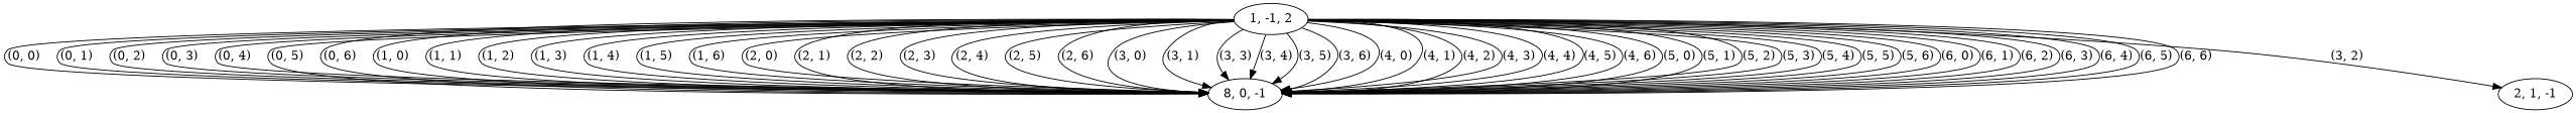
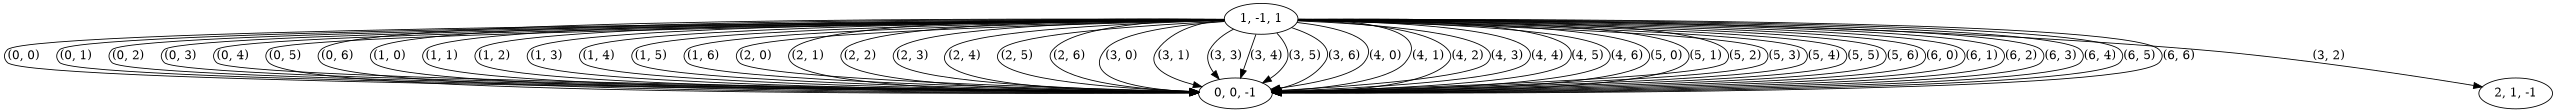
  digraph {
-   "1, -1, 1" [label="1, -1, 2"]
-   "0, 0, -1" [label="8, 0, -1"]
+   "1, -1, 1"
+   "0, 0, -1"
    n3 [label="2, 1, -1"]
    "1, -1, 1" -> "0, 0, -1" [label="(0, 0)"]
    "1, -1, 1" -> "0, 0, -1" [label="(0, 1)"]
    "1, -1, 1" -> "0, 0, -1" [label="(0, 2)"]
    "1, -1, 1" -> "0, 0, -1" [label="(0, 3)"]
    "1, -1, 1" -> "0, 0, -1" [label="(0, 4)"]
    "1, -1, 1" -> "0, 0, -1" [label="(0, 5)"]
    "1, -1, 1" -> "0, 0, -1" [label="(0, 6)"]
    "1, -1, 1" -> "0, 0, -1" [label="(1, 0)"]
    "1, -1, 1" -> "0, 0, -1" [label="(1, 1)"]
    "1, -1, 1" -> "0, 0, -1" [label="(1, 2)"]
    "1, -1, 1" -> "0, 0, -1" [label="(1, 3)"]
    "1, -1, 1" -> "0, 0, -1" [label="(1, 4)"]
    "1, -1, 1" -> "0, 0, -1" [label="(1, 5)"]
    "1, -1, 1" -> "0, 0, -1" [label="(1, 6)"]
    "1, -1, 1" -> "0, 0, -1" [label="(2, 0)"]
    "1, -1, 1" -> "0, 0, -1" [label="(2, 1)"]
    "1, -1, 1" -> "0, 0, -1" [label="(2, 2)"]
    "1, -1, 1" -> "0, 0, -1" [label="(2, 3)"]
    "1, -1, 1" -> "0, 0, -1" [label="(2, 4)"]
    "1, -1, 1" -> "0, 0, -1" [label="(2, 5)"]
    "1, -1, 1" -> "0, 0, -1" [label="(2, 6)"]
    "1, -1, 1" -> "0, 0, -1" [label="(3, 0)"]
    "1, -1, 1" -> "0, 0, -1" [label="(3, 1)"]
    "1, -1, 1" -> "0, 0, -1" [label="(3, 3)"]
    "1, -1, 1" -> "0, 0, -1" [label="(3, 4)"]
    "1, -1, 1" -> "0, 0, -1" [label="(3, 5)"]
    "1, -1, 1" -> "0, 0, -1" [label="(3, 6)"]
    "1, -1, 1" -> "0, 0, -1" [label="(4, 0)"]
    "1, -1, 1" -> "0, 0, -1" [label="(4, 1)"]
    "1, -1, 1" -> "0, 0, -1" [label="(4, 2)"]
    "1, -1, 1" -> "0, 0, -1" [label="(4, 3)"]
    "1, -1, 1" -> "0, 0, -1" [label="(4, 4)"]
    "1, -1, 1" -> "0, 0, -1" [label="(4, 5)"]
    "1, -1, 1" -> "0, 0, -1" [label="(4, 6)"]
    "1, -1, 1" -> "0, 0, -1" [label="(5, 0)"]
    "1, -1, 1" -> "0, 0, -1" [label="(5, 1)"]
    "1, -1, 1" -> "0, 0, -1" [label="(5, 2)"]
    "1, -1, 1" -> "0, 0, -1" [label="(5, 3)"]
    "1, -1, 1" -> "0, 0, -1" [label="(5, 4)"]
    "1, -1, 1" -> "0, 0, -1" [label="(5, 5)"]
    "1, -1, 1" -> "0, 0, -1" [label="(5, 6)"]
    "1, -1, 1" -> "0, 0, -1" [label="(6, 0)"]
    "1, -1, 1" -> "0, 0, -1" [label="(6, 1)"]
    "1, -1, 1" -> "0, 0, -1" [label="(6, 2)"]
    "1, -1, 1" -> "0, 0, -1" [label="(6, 3)"]
    "1, -1, 1" -> "0, 0, -1" [label="(6, 4)"]
    "1, -1, 1" -> "0, 0, -1" [label="(6, 5)"]
    "1, -1, 1" -> "0, 0, -1" [label="(6, 6)"]
    "1, -1, 1" -> n3 [label="(3, 2)"]
  }
